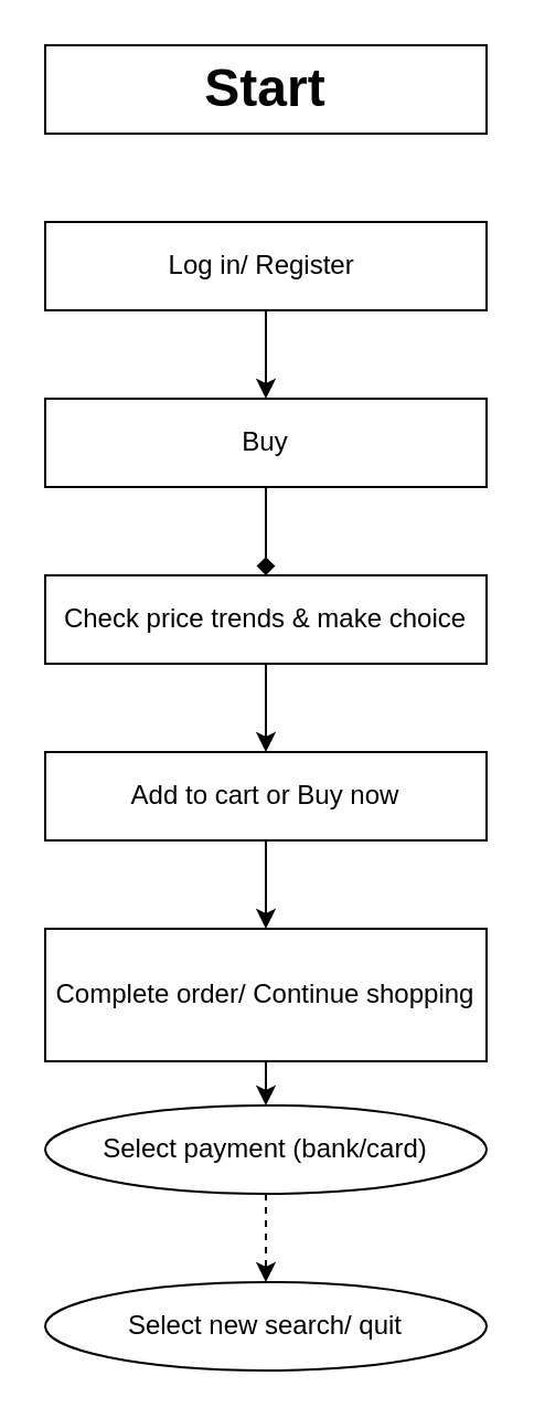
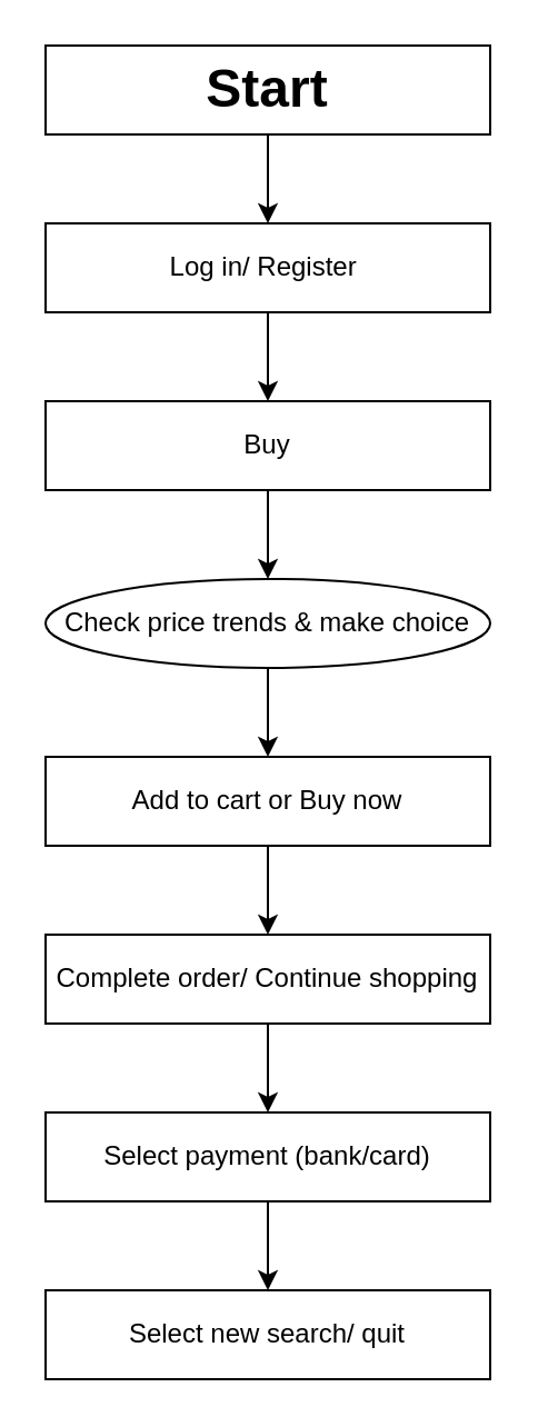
  <mxCell id="0" />
  <mxCell id="1" parent="0" />
  <mxCell id="2" value="&lt;b&gt;&lt;font style=&quot;font-size: 24px;&quot;&gt;Start&lt;/font&gt;&lt;/b&gt;" style="rounded=0;whiteSpace=wrap;html=1;fontStyle=0;align=center;" vertex="1" parent="1"><mxGeometry x="20" width="200" height="40" as="geometry" y="20" /></mxCell>
  <mxCell id="3" value="Log in/ Register&amp;nbsp;" style="rounded=0;whiteSpace=wrap;html=1;" vertex="1" parent="1"><mxGeometry x="20" y="100" width="200" height="40" as="geometry" /></mxCell>
  <mxCell id="4" value="Buy" style="rounded=0;whiteSpace=wrap;html=1;" vertex="1" parent="1"><mxGeometry x="20" y="180" width="200" height="40" as="geometry" /></mxCell>
- <mxCell id="5" value="Check price trends &amp;amp; make choice" style="rounded=0;whiteSpace=wrap;html=1;" vertex="1" parent="1"><mxGeometry x="20" y="260" width="200" height="40" as="geometry" /></mxCell>
+ <mxCell id="5" value="Check price trends &amp;amp; make choice" style="ellipse;whiteSpace=wrap;html=1;" vertex="1" parent="1"><mxGeometry x="20" y="260" width="200" height="40" as="geometry" /></mxCell>
  <mxCell id="6" value="Add to cart or Buy now" style="rounded=0;whiteSpace=wrap;html=1;" vertex="1" parent="1"><mxGeometry x="20" y="340" width="200" height="40" as="geometry" /></mxCell>
- <mxCell id="7" value="Complete order/ Continue shopping" style="rounded=0;whiteSpace=wrap;html=1;" vertex="1" parent="1"><mxGeometry x="20" y="420" width="200" height="60" as="geometry" /></mxCell>
- <mxCell id="8" value="Select payment (bank/card)" style="ellipse;whiteSpace=wrap;html=1;" vertex="1" parent="1"><mxGeometry x="20" y="500" width="200" height="40" as="geometry" /></mxCell>
- <mxCell id="9" value="Select new search/ quit" style="ellipse;whiteSpace=wrap;html=1;" vertex="1" parent="1"><mxGeometry x="20" y="580" width="200" height="40" as="geometry" /></mxCell>
+ <mxCell id="7" value="Complete order/ Continue shopping" style="rounded=0;whiteSpace=wrap;html=1;" vertex="1" parent="1"><mxGeometry x="20" y="420" width="200" height="40" as="geometry" /></mxCell>
+ <mxCell id="8" value="Select payment (bank/card)" style="rounded=0;whiteSpace=wrap;html=1;" vertex="1" parent="1"><mxGeometry x="20" y="500" width="200" height="40" as="geometry" /></mxCell>
+ <mxCell id="9" value="Select new search/ quit" style="rounded=0;whiteSpace=wrap;html=1;" vertex="1" parent="1"><mxGeometry x="20" y="580" width="200" height="40" as="geometry" /></mxCell>
+ <mxCell id="10" value="" style="endArrow=classic;html=1;rounded=0;exitX=0.5;exitY=1;exitDx=0;exitDy=0;entryX=0.5;entryY=0;entryDx=0;entryDy=0;" edge="1" parent="1" source="2" target="3"><mxGeometry width="50" height="50" relative="1" as="geometry"><mxPoint x="90" y="330" as="sourcePoint" /><mxPoint x="140" y="280" as="targetPoint" /></mxGeometry></mxCell>
  <mxCell id="11" value="" style="endArrow=classic;html=1;rounded=0;exitX=0.5;exitY=1;exitDx=0;exitDy=0;entryX=0.5;entryY=0;entryDx=0;entryDy=0;" edge="1" parent="1" source="3" target="4"><mxGeometry width="50" height="50" relative="1" as="geometry"><mxPoint x="90" y="330" as="sourcePoint" /><mxPoint x="140" y="280" as="targetPoint" /></mxGeometry></mxCell>
- <mxCell id="12" value="" style="endArrow=diamond;html=1;rounded=0;exitX=0.5;exitY=1;exitDx=0;exitDy=0;entryX=0.5;entryY=0;entryDx=0;entryDy=0;" edge="1" parent="1" source="4" target="5"><mxGeometry width="50" height="50" relative="1" as="geometry"><mxPoint x="90" y="330" as="sourcePoint" /><mxPoint x="140" y="280" as="targetPoint" /></mxGeometry></mxCell>
+ <mxCell id="12" value="" style="endArrow=classic;html=1;rounded=0;exitX=0.5;exitY=1;exitDx=0;exitDy=0;entryX=0.5;entryY=0;entryDx=0;entryDy=0;" edge="1" parent="1" source="4" target="5"><mxGeometry width="50" height="50" relative="1" as="geometry"><mxPoint x="90" y="330" as="sourcePoint" /><mxPoint x="140" y="280" as="targetPoint" /></mxGeometry></mxCell>
  <mxCell id="13" value="" style="endArrow=classic;html=1;rounded=0;entryX=0.5;entryY=0;entryDx=0;entryDy=0;exitX=0.5;exitY=1;exitDx=0;exitDy=0;" edge="1" parent="1" source="5" target="6"><mxGeometry width="50" height="50" relative="1" as="geometry"><mxPoint x="90" y="330" as="sourcePoint" /><mxPoint x="140" y="280" as="targetPoint" /></mxGeometry></mxCell>
  <mxCell id="14" value="" style="endArrow=classic;html=1;rounded=0;entryX=0.5;entryY=0;entryDx=0;entryDy=0;exitX=0.5;exitY=1;exitDx=0;exitDy=0;" edge="1" parent="1" source="6" target="7"><mxGeometry width="50" height="50" relative="1" as="geometry"><mxPoint x="90" y="330" as="sourcePoint" /><mxPoint x="140" y="280" as="targetPoint" /></mxGeometry></mxCell>
  <mxCell id="15" value="" style="endArrow=classic;html=1;rounded=0;exitX=0.5;exitY=1;exitDx=0;exitDy=0;entryX=0.5;entryY=0;entryDx=0;entryDy=0;" edge="1" parent="1" source="7" target="8"><mxGeometry width="50" height="50" relative="1" as="geometry"><mxPoint x="100" y="570" as="sourcePoint" /><mxPoint x="150" y="520" as="targetPoint" /></mxGeometry></mxCell>
- <mxCell id="16" value="" style="endArrow=classic;html=1;rounded=0;entryX=0.5;entryY=0;entryDx=0;entryDy=0;exitX=0.5;exitY=1;exitDx=0;exitDy=0;dashed=1;" edge="1" parent="1" source="8" target="9"><mxGeometry width="50" height="50" relative="1" as="geometry"><mxPoint x="90" y="330" as="sourcePoint" /><mxPoint x="140" y="280" as="targetPoint" /></mxGeometry></mxCell>
+ <mxCell id="16" value="" style="endArrow=classic;html=1;rounded=0;entryX=0.5;entryY=0;entryDx=0;entryDy=0;exitX=0.5;exitY=1;exitDx=0;exitDy=0;" edge="1" parent="1" source="8" target="9"><mxGeometry width="50" height="50" relative="1" as="geometry"><mxPoint x="90" y="330" as="sourcePoint" /><mxPoint x="140" y="280" as="targetPoint" /></mxGeometry></mxCell>
